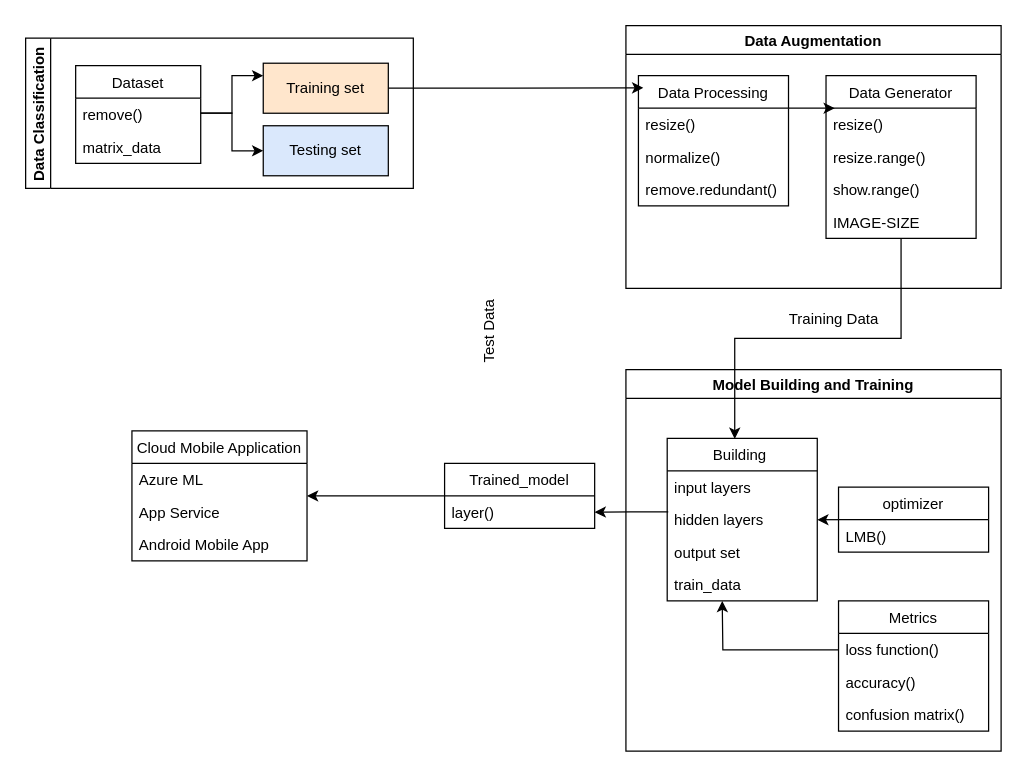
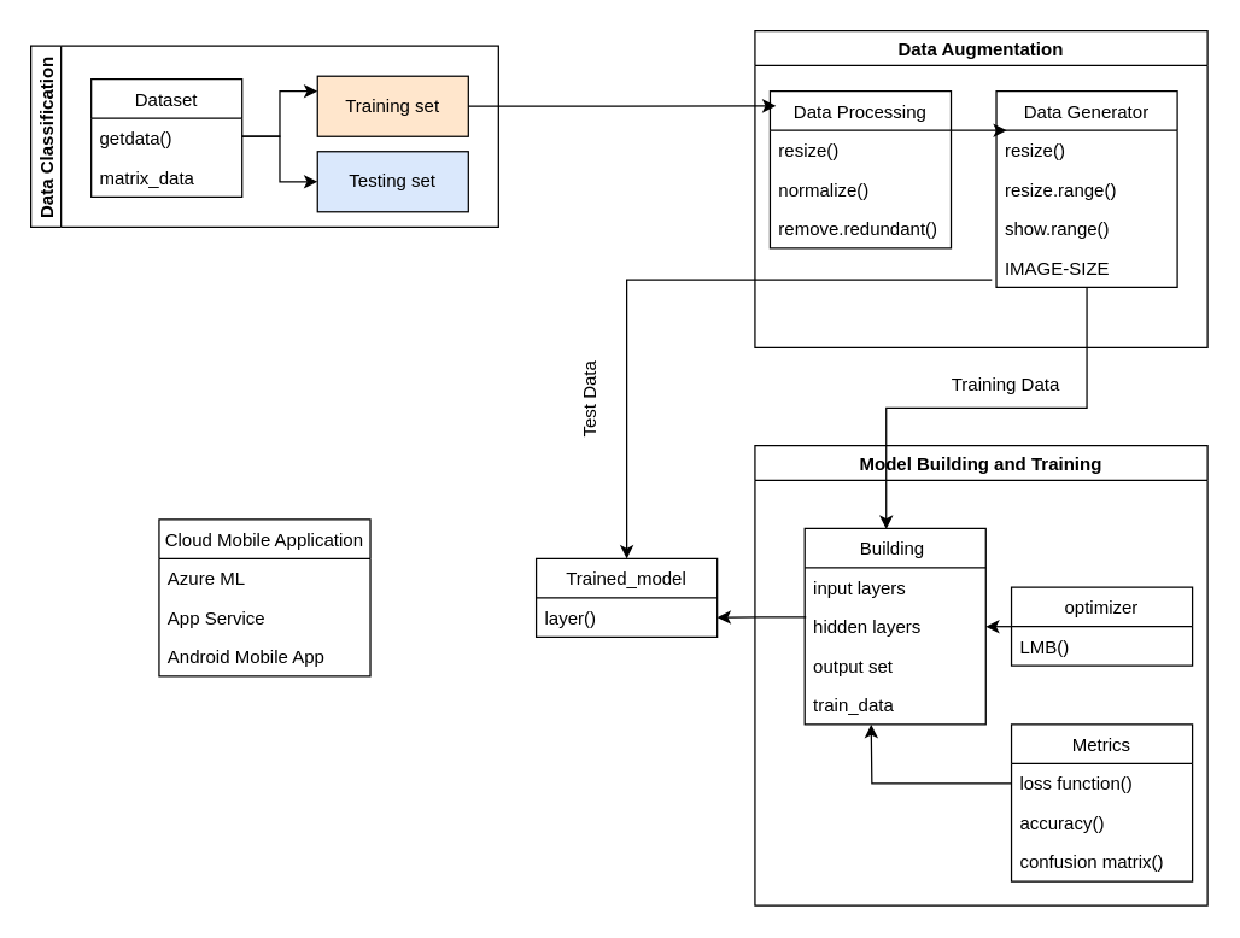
  <mxCell id="0" />
  <mxCell id="1" parent="0" />
  <mxCell id="2" value="Data Classification" style="swimlane;startSize=20;horizontal=0;childLayout=treeLayout;horizontalTree=1;resizable=0;containerType=tree;" parent="1" vertex="1"><mxGeometry x="20" y="30" width="310" height="120" as="geometry" /></mxCell>
  <mxCell id="3" value="Training set" style="whiteSpace=wrap;html=1;fillColor=#ffe6cc;" parent="2" vertex="1"><mxGeometry x="190" y="20" width="100" height="40" as="geometry" /></mxCell>
  <mxCell id="4" value="Testing set" style="whiteSpace=wrap;html=1;fillColor=#dae8fc;" parent="2" vertex="1"><mxGeometry x="190" y="70" width="100" height="40" as="geometry" /></mxCell>
  <mxCell id="5" value="" style="edgeStyle=elbowEdgeStyle;elbow=horizontal;html=1;rounded=0;" parent="2" target="4" edge="1"><mxGeometry relative="1" as="geometry"><mxPoint x="140" y="60" as="sourcePoint" /></mxGeometry></mxCell>
  <mxCell id="6" value="" style="edgeStyle=elbowEdgeStyle;elbow=horizontal;html=1;rounded=0;" parent="2" edge="1"><mxGeometry relative="1" as="geometry"><mxPoint x="140" y="60" as="sourcePoint" /><mxPoint x="190" y="30" as="targetPoint" /></mxGeometry></mxCell>
  <mxCell id="7" value="Dataset" style="swimlane;fontStyle=0;childLayout=stackLayout;horizontal=1;startSize=26;fillColor=none;horizontalStack=0;resizeParent=1;resizeParentMax=0;resizeLast=0;collapsible=1;marginBottom=0;" parent="2" vertex="1"><mxGeometry x="40" y="22" width="100" height="78" as="geometry" /></mxCell>
- <mxCell id="8" value="remove()" style="text;strokeColor=none;fillColor=none;align=left;verticalAlign=top;spacingLeft=4;spacingRight=4;overflow=hidden;rotatable=0;points=[[0,0.5],[1,0.5]];portConstraint=eastwest;" parent="7" vertex="1"><mxGeometry y="26" width="100" height="26" as="geometry" /></mxCell>
+ <mxCell id="8" value="getdata()" style="text;strokeColor=none;fillColor=none;align=left;verticalAlign=top;spacingLeft=4;spacingRight=4;overflow=hidden;rotatable=0;points=[[0,0.5],[1,0.5]];portConstraint=eastwest;" parent="7" vertex="1"><mxGeometry y="26" width="100" height="26" as="geometry" /></mxCell>
  <mxCell id="9" value="matrix_data" style="text;strokeColor=none;fillColor=none;align=left;verticalAlign=top;spacingLeft=4;spacingRight=4;overflow=hidden;rotatable=0;points=[[0,0.5],[1,0.5]];portConstraint=eastwest;" parent="7" vertex="1"><mxGeometry y="52" width="100" height="26" as="geometry" /></mxCell>
  <mxCell id="10" value="Data Augmentation" style="swimlane;" parent="1" vertex="1"><mxGeometry x="500" y="20" width="300" height="210" as="geometry" /></mxCell>
  <mxCell id="11" value="Data Generator" style="swimlane;fontStyle=0;childLayout=stackLayout;horizontal=1;startSize=26;fillColor=none;horizontalStack=0;resizeParent=1;resizeParentMax=0;resizeLast=0;collapsible=1;marginBottom=0;" parent="10" vertex="1"><mxGeometry x="160" y="40" width="120" height="130" as="geometry"><mxRectangle x="30" y="46" width="120" height="30" as="alternateBounds" /></mxGeometry></mxCell>
  <mxCell id="12" value="resize()" style="text;strokeColor=none;fillColor=none;align=left;verticalAlign=top;spacingLeft=4;spacingRight=4;overflow=hidden;rotatable=0;points=[[0,0.5],[1,0.5]];portConstraint=eastwest;" parent="11" vertex="1"><mxGeometry y="26" width="120" height="26" as="geometry" /></mxCell>
  <mxCell id="13" value="resize.range()" style="text;strokeColor=none;fillColor=none;align=left;verticalAlign=top;spacingLeft=4;spacingRight=4;overflow=hidden;rotatable=0;points=[[0,0.5],[1,0.5]];portConstraint=eastwest;" parent="11" vertex="1"><mxGeometry y="52" width="120" height="26" as="geometry" /></mxCell>
  <mxCell id="14" value="show.range()&#10;" style="text;strokeColor=none;fillColor=none;align=left;verticalAlign=top;spacingLeft=4;spacingRight=4;overflow=hidden;rotatable=0;points=[[0,0.5],[1,0.5]];portConstraint=eastwest;" parent="11" vertex="1"><mxGeometry y="78" width="120" height="26" as="geometry" /></mxCell>
  <mxCell id="15" value="IMAGE-SIZE" style="text;strokeColor=none;fillColor=none;align=left;verticalAlign=top;spacingLeft=4;spacingRight=4;overflow=hidden;rotatable=0;points=[[0,0.5],[1,0.5]];portConstraint=eastwest;" parent="11" vertex="1"><mxGeometry y="104" width="120" height="26" as="geometry" /></mxCell>
  <mxCell id="16" style="edgeStyle=orthogonalEdgeStyle;rounded=0;orthogonalLoop=1;jettySize=auto;html=1;exitX=1;exitY=0.25;exitDx=0;exitDy=0;entryX=0.058;entryY=-0.005;entryDx=0;entryDy=0;entryPerimeter=0;" parent="10" source="17" target="12" edge="1"><mxGeometry relative="1" as="geometry" /></mxCell>
  <mxCell id="17" value="Data Processing" style="swimlane;fontStyle=0;childLayout=stackLayout;horizontal=1;startSize=26;fillColor=none;horizontalStack=0;resizeParent=1;resizeParentMax=0;resizeLast=0;collapsible=1;marginBottom=0;" parent="10" vertex="1"><mxGeometry x="10" y="40" width="120" height="104" as="geometry"><mxRectangle x="30" y="46" width="120" height="30" as="alternateBounds" /></mxGeometry></mxCell>
  <mxCell id="18" value="resize()" style="text;strokeColor=none;fillColor=none;align=left;verticalAlign=top;spacingLeft=4;spacingRight=4;overflow=hidden;rotatable=0;points=[[0,0.5],[1,0.5]];portConstraint=eastwest;" parent="17" vertex="1"><mxGeometry y="26" width="120" height="26" as="geometry" /></mxCell>
  <mxCell id="19" value="normalize()" style="text;strokeColor=none;fillColor=none;align=left;verticalAlign=top;spacingLeft=4;spacingRight=4;overflow=hidden;rotatable=0;points=[[0,0.5],[1,0.5]];portConstraint=eastwest;" parent="17" vertex="1"><mxGeometry y="52" width="120" height="26" as="geometry" /></mxCell>
  <mxCell id="20" value="remove.redundant()" style="text;strokeColor=none;fillColor=none;align=left;verticalAlign=top;spacingLeft=4;spacingRight=4;overflow=hidden;rotatable=0;points=[[0,0.5],[1,0.5]];portConstraint=eastwest;" parent="17" vertex="1"><mxGeometry y="78" width="120" height="26" as="geometry" /></mxCell>
  <mxCell id="21" value="Model Building and Training" style="swimlane;" parent="1" vertex="1"><mxGeometry x="500" y="295" width="300" height="305" as="geometry"><mxRectangle x="503" y="315" width="200" height="30" as="alternateBounds" /></mxGeometry></mxCell>
  <mxCell id="22" value="Building " style="swimlane;fontStyle=0;childLayout=stackLayout;horizontal=1;startSize=26;fillColor=none;horizontalStack=0;resizeParent=1;resizeParentMax=0;resizeLast=0;collapsible=1;marginBottom=0;" parent="21" vertex="1"><mxGeometry x="33" y="55" width="120" height="130" as="geometry"><mxRectangle x="30" y="46" width="120" height="30" as="alternateBounds" /></mxGeometry></mxCell>
  <mxCell id="23" value="input layers" style="text;strokeColor=none;fillColor=none;align=left;verticalAlign=top;spacingLeft=4;spacingRight=4;overflow=hidden;rotatable=0;points=[[0,0.5],[1,0.5]];portConstraint=eastwest;" parent="22" vertex="1"><mxGeometry y="26" width="120" height="26" as="geometry" /></mxCell>
  <mxCell id="24" value="hidden layers" style="text;strokeColor=none;fillColor=none;align=left;verticalAlign=top;spacingLeft=4;spacingRight=4;overflow=hidden;rotatable=0;points=[[0,0.5],[1,0.5]];portConstraint=eastwest;" parent="22" vertex="1"><mxGeometry y="52" width="120" height="26" as="geometry" /></mxCell>
  <mxCell id="25" value="output set" style="text;strokeColor=none;fillColor=none;align=left;verticalAlign=top;spacingLeft=4;spacingRight=4;overflow=hidden;rotatable=0;points=[[0,0.5],[1,0.5]];portConstraint=eastwest;" parent="22" vertex="1"><mxGeometry y="78" width="120" height="26" as="geometry" /></mxCell>
  <mxCell id="26" value="train_data" style="text;strokeColor=none;fillColor=none;align=left;verticalAlign=top;spacingLeft=4;spacingRight=4;overflow=hidden;rotatable=0;points=[[0,0.5],[1,0.5]];portConstraint=eastwest;" parent="22" vertex="1"><mxGeometry y="104" width="120" height="26" as="geometry" /></mxCell>
  <mxCell id="27" style="edgeStyle=orthogonalEdgeStyle;rounded=0;orthogonalLoop=1;jettySize=auto;html=1;exitX=0;exitY=0.5;exitDx=0;exitDy=0;entryX=1;entryY=0.5;entryDx=0;entryDy=0;" parent="21" source="28" target="24" edge="1"><mxGeometry relative="1" as="geometry" /></mxCell>
  <mxCell id="28" value="optimizer" style="swimlane;fontStyle=0;childLayout=stackLayout;horizontal=1;startSize=26;fillColor=none;horizontalStack=0;resizeParent=1;resizeParentMax=0;resizeLast=0;collapsible=1;marginBottom=0;" parent="21" vertex="1"><mxGeometry x="170" y="94" width="120" height="52" as="geometry"><mxRectangle x="30" y="46" width="120" height="30" as="alternateBounds" /></mxGeometry></mxCell>
  <mxCell id="29" value="LMB()" style="text;strokeColor=none;fillColor=none;align=left;verticalAlign=top;spacingLeft=4;spacingRight=4;overflow=hidden;rotatable=0;points=[[0,0.5],[1,0.5]];portConstraint=eastwest;" parent="28" vertex="1"><mxGeometry y="26" width="120" height="26" as="geometry" /></mxCell>
  <mxCell id="30" value="Metrics" style="swimlane;fontStyle=0;childLayout=stackLayout;horizontal=1;startSize=26;fillColor=none;horizontalStack=0;resizeParent=1;resizeParentMax=0;resizeLast=0;collapsible=1;marginBottom=0;" parent="21" vertex="1"><mxGeometry x="170" y="185" width="120" height="104" as="geometry"><mxRectangle x="30" y="46" width="120" height="30" as="alternateBounds" /></mxGeometry></mxCell>
  <mxCell id="31" value="loss function()    " style="text;strokeColor=none;fillColor=none;align=left;verticalAlign=top;spacingLeft=4;spacingRight=4;overflow=hidden;rotatable=0;points=[[0,0.5],[1,0.5]];portConstraint=eastwest;" parent="30" vertex="1"><mxGeometry y="26" width="120" height="26" as="geometry" /></mxCell>
  <mxCell id="32" value="accuracy()" style="text;strokeColor=none;fillColor=none;align=left;verticalAlign=top;spacingLeft=4;spacingRight=4;overflow=hidden;rotatable=0;points=[[0,0.5],[1,0.5]];portConstraint=eastwest;" parent="30" vertex="1"><mxGeometry y="52" width="120" height="26" as="geometry" /></mxCell>
  <mxCell id="33" value="confusion matrix()" style="text;strokeColor=none;fillColor=none;align=left;verticalAlign=top;spacingLeft=4;spacingRight=4;overflow=hidden;rotatable=0;points=[[0,0.5],[1,0.5]];portConstraint=eastwest;" parent="30" vertex="1"><mxGeometry y="78" width="120" height="26" as="geometry" /></mxCell>
  <mxCell id="34" style="edgeStyle=orthogonalEdgeStyle;rounded=0;orthogonalLoop=1;jettySize=auto;html=1;exitX=0;exitY=0.5;exitDx=0;exitDy=0;" parent="21" source="31" edge="1"><mxGeometry relative="1" as="geometry"><mxPoint x="77" y="185" as="targetPoint" /></mxGeometry></mxCell>
  <mxCell id="35" style="edgeStyle=orthogonalEdgeStyle;rounded=0;orthogonalLoop=1;jettySize=auto;html=1;exitX=0.5;exitY=1;exitDx=0;exitDy=0;entryX=0.45;entryY=0.003;entryDx=0;entryDy=0;entryPerimeter=0;" parent="1" source="11" target="22" edge="1"><mxGeometry relative="1" as="geometry" /></mxCell>
  <mxCell id="36" value="Trained_model" style="swimlane;fontStyle=0;childLayout=stackLayout;horizontal=1;startSize=26;fillColor=none;horizontalStack=0;resizeParent=1;resizeParentMax=0;resizeLast=0;collapsible=1;marginBottom=0;" parent="1" vertex="1"><mxGeometry x="355" y="370" width="120" height="52" as="geometry"><mxRectangle x="30" y="46" width="120" height="30" as="alternateBounds" /></mxGeometry></mxCell>
  <mxCell id="37" value="layer()" style="text;strokeColor=none;fillColor=none;align=left;verticalAlign=top;spacingLeft=4;spacingRight=4;overflow=hidden;rotatable=0;points=[[0,0.5],[1,0.5]];portConstraint=eastwest;" parent="36" vertex="1"><mxGeometry y="26" width="120" height="26" as="geometry" /></mxCell>
  <mxCell id="38" style="edgeStyle=orthogonalEdgeStyle;rounded=0;orthogonalLoop=1;jettySize=auto;html=1;exitX=0.007;exitY=1.258;exitDx=0;exitDy=0;entryX=1;entryY=0.5;entryDx=0;entryDy=0;exitPerimeter=0;" parent="1" source="23" target="37" edge="1"><mxGeometry relative="1" as="geometry" /></mxCell>
  <mxCell id="39" style="edgeStyle=orthogonalEdgeStyle;rounded=0;orthogonalLoop=1;jettySize=auto;html=1;exitX=1;exitY=0.5;exitDx=0;exitDy=0;entryX=0.032;entryY=0.093;entryDx=0;entryDy=0;entryPerimeter=0;" parent="1" source="3" target="17" edge="1"><mxGeometry relative="1" as="geometry" /></mxCell>
+ <mxCell id="40" style="edgeStyle=orthogonalEdgeStyle;rounded=0;orthogonalLoop=1;jettySize=auto;html=1;exitX=-0.025;exitY=0.808;exitDx=0;exitDy=0;entryX=0.5;entryY=0;entryDx=0;entryDy=0;exitPerimeter=0;" parent="1" source="15" target="36" edge="1"><mxGeometry relative="1" as="geometry" /></mxCell>
  <mxCell id="41" value="Cloud Mobile Application" style="swimlane;fontStyle=0;childLayout=stackLayout;horizontal=1;startSize=26;fillColor=none;horizontalStack=0;resizeParent=1;resizeParentMax=0;resizeLast=0;collapsible=1;marginBottom=0;points=[[0,0,0,0,0],[0,0.25,0,0,0],[0,0.5,0,0,0],[0,0.75,0,0,0],[0,1,0,0,0],[0.25,0,0,0,0],[0.25,1,0,0,0],[0.5,0,0,0,0],[0.5,1,0,0,0],[0.75,0,0,0,0],[0.75,1,0,0,0],[1,0,0,0,0],[1,0.25,0,0,0],[1,0.33,0,0,0],[1,0.5,0,0,0],[1,0.67,0,0,0],[1,0.75,0,0,0],[1,1,0,0,0]];" parent="1" vertex="1"><mxGeometry x="105" y="344" width="140" height="104" as="geometry" /></mxCell>
  <mxCell id="42" value="Azure ML" style="text;strokeColor=none;fillColor=none;align=left;verticalAlign=top;spacingLeft=4;spacingRight=4;overflow=hidden;rotatable=0;points=[[0,0.5],[1,0.5]];portConstraint=eastwest;" parent="41" vertex="1"><mxGeometry y="26" width="140" height="26" as="geometry" /></mxCell>
  <mxCell id="43" value="App Service" style="text;strokeColor=none;fillColor=none;align=left;verticalAlign=top;spacingLeft=4;spacingRight=4;overflow=hidden;rotatable=0;points=[[0,0.5],[1,0.5]];portConstraint=eastwest;" parent="41" vertex="1"><mxGeometry y="52" width="140" height="26" as="geometry" /></mxCell>
  <mxCell id="44" value="Android Mobile App" style="text;strokeColor=none;fillColor=none;align=left;verticalAlign=top;spacingLeft=4;spacingRight=4;overflow=hidden;rotatable=0;points=[[0,0.5],[1,0.5]];portConstraint=eastwest;" parent="41" vertex="1"><mxGeometry y="78" width="140" height="26" as="geometry" /></mxCell>
- <mxCell id="45" style="edgeStyle=orthogonalEdgeStyle;rounded=0;orthogonalLoop=1;jettySize=auto;html=1;exitX=0;exitY=0.5;exitDx=0;exitDy=0;entryX=1;entryY=0.5;entryDx=0;entryDy=0;entryPerimeter=0;" parent="1" source="36" target="41" edge="1"><mxGeometry relative="1" as="geometry" /></mxCell>
  <mxCell id="46" value="Test Data" style="text;html=1;align=center;verticalAlign=middle;resizable=0;points=[];autosize=1;strokeColor=none;fillColor=none;rotation=-90;" vertex="1" parent="1"><mxGeometry x="356" y="250" width="70" height="30" as="geometry" /></mxCell>
  <mxCell id="47" value="Training Data" style="text;html=1;align=center;verticalAlign=middle;resizable=0;points=[];autosize=1;strokeColor=none;fillColor=none;rotation=0;" vertex="1" parent="1"><mxGeometry x="616" y="240" width="100" height="30" as="geometry" /></mxCell>
